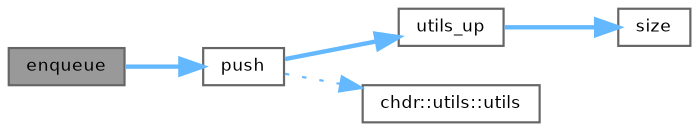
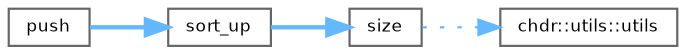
  digraph {
    rankdir=LR
    node [color=grey40 fillcolor=white fontname=Helvetica fontsize=8 shape=box style=filled]
    edge [color=steelblue1 fontname=Helvetica fontsize=8 labelfontname=Helvetica labelfontsize=8 style=bold]
-   n1 [color=gray40 fillcolor=grey60 fontcolor=black height=0.2 label=enqueue width=0.4]
    n2 [height=0.2 label=push width=0.4]
-   n3 [height=0.2 label=utils_up width=0.4]
+   n3 [height=0.2 label=sort_up width=0.4]
    n4 [height=0.2 label=size width=0.4]
    n5 [height=0.2 label="chdr::utils::utils" width=0.4]
-   n1 -> n2
    n2 -> n3
    n3 -> n4
-   n2 -> n5 [style=dotted]
+   n4 -> n5 [style=dotted]
  }
